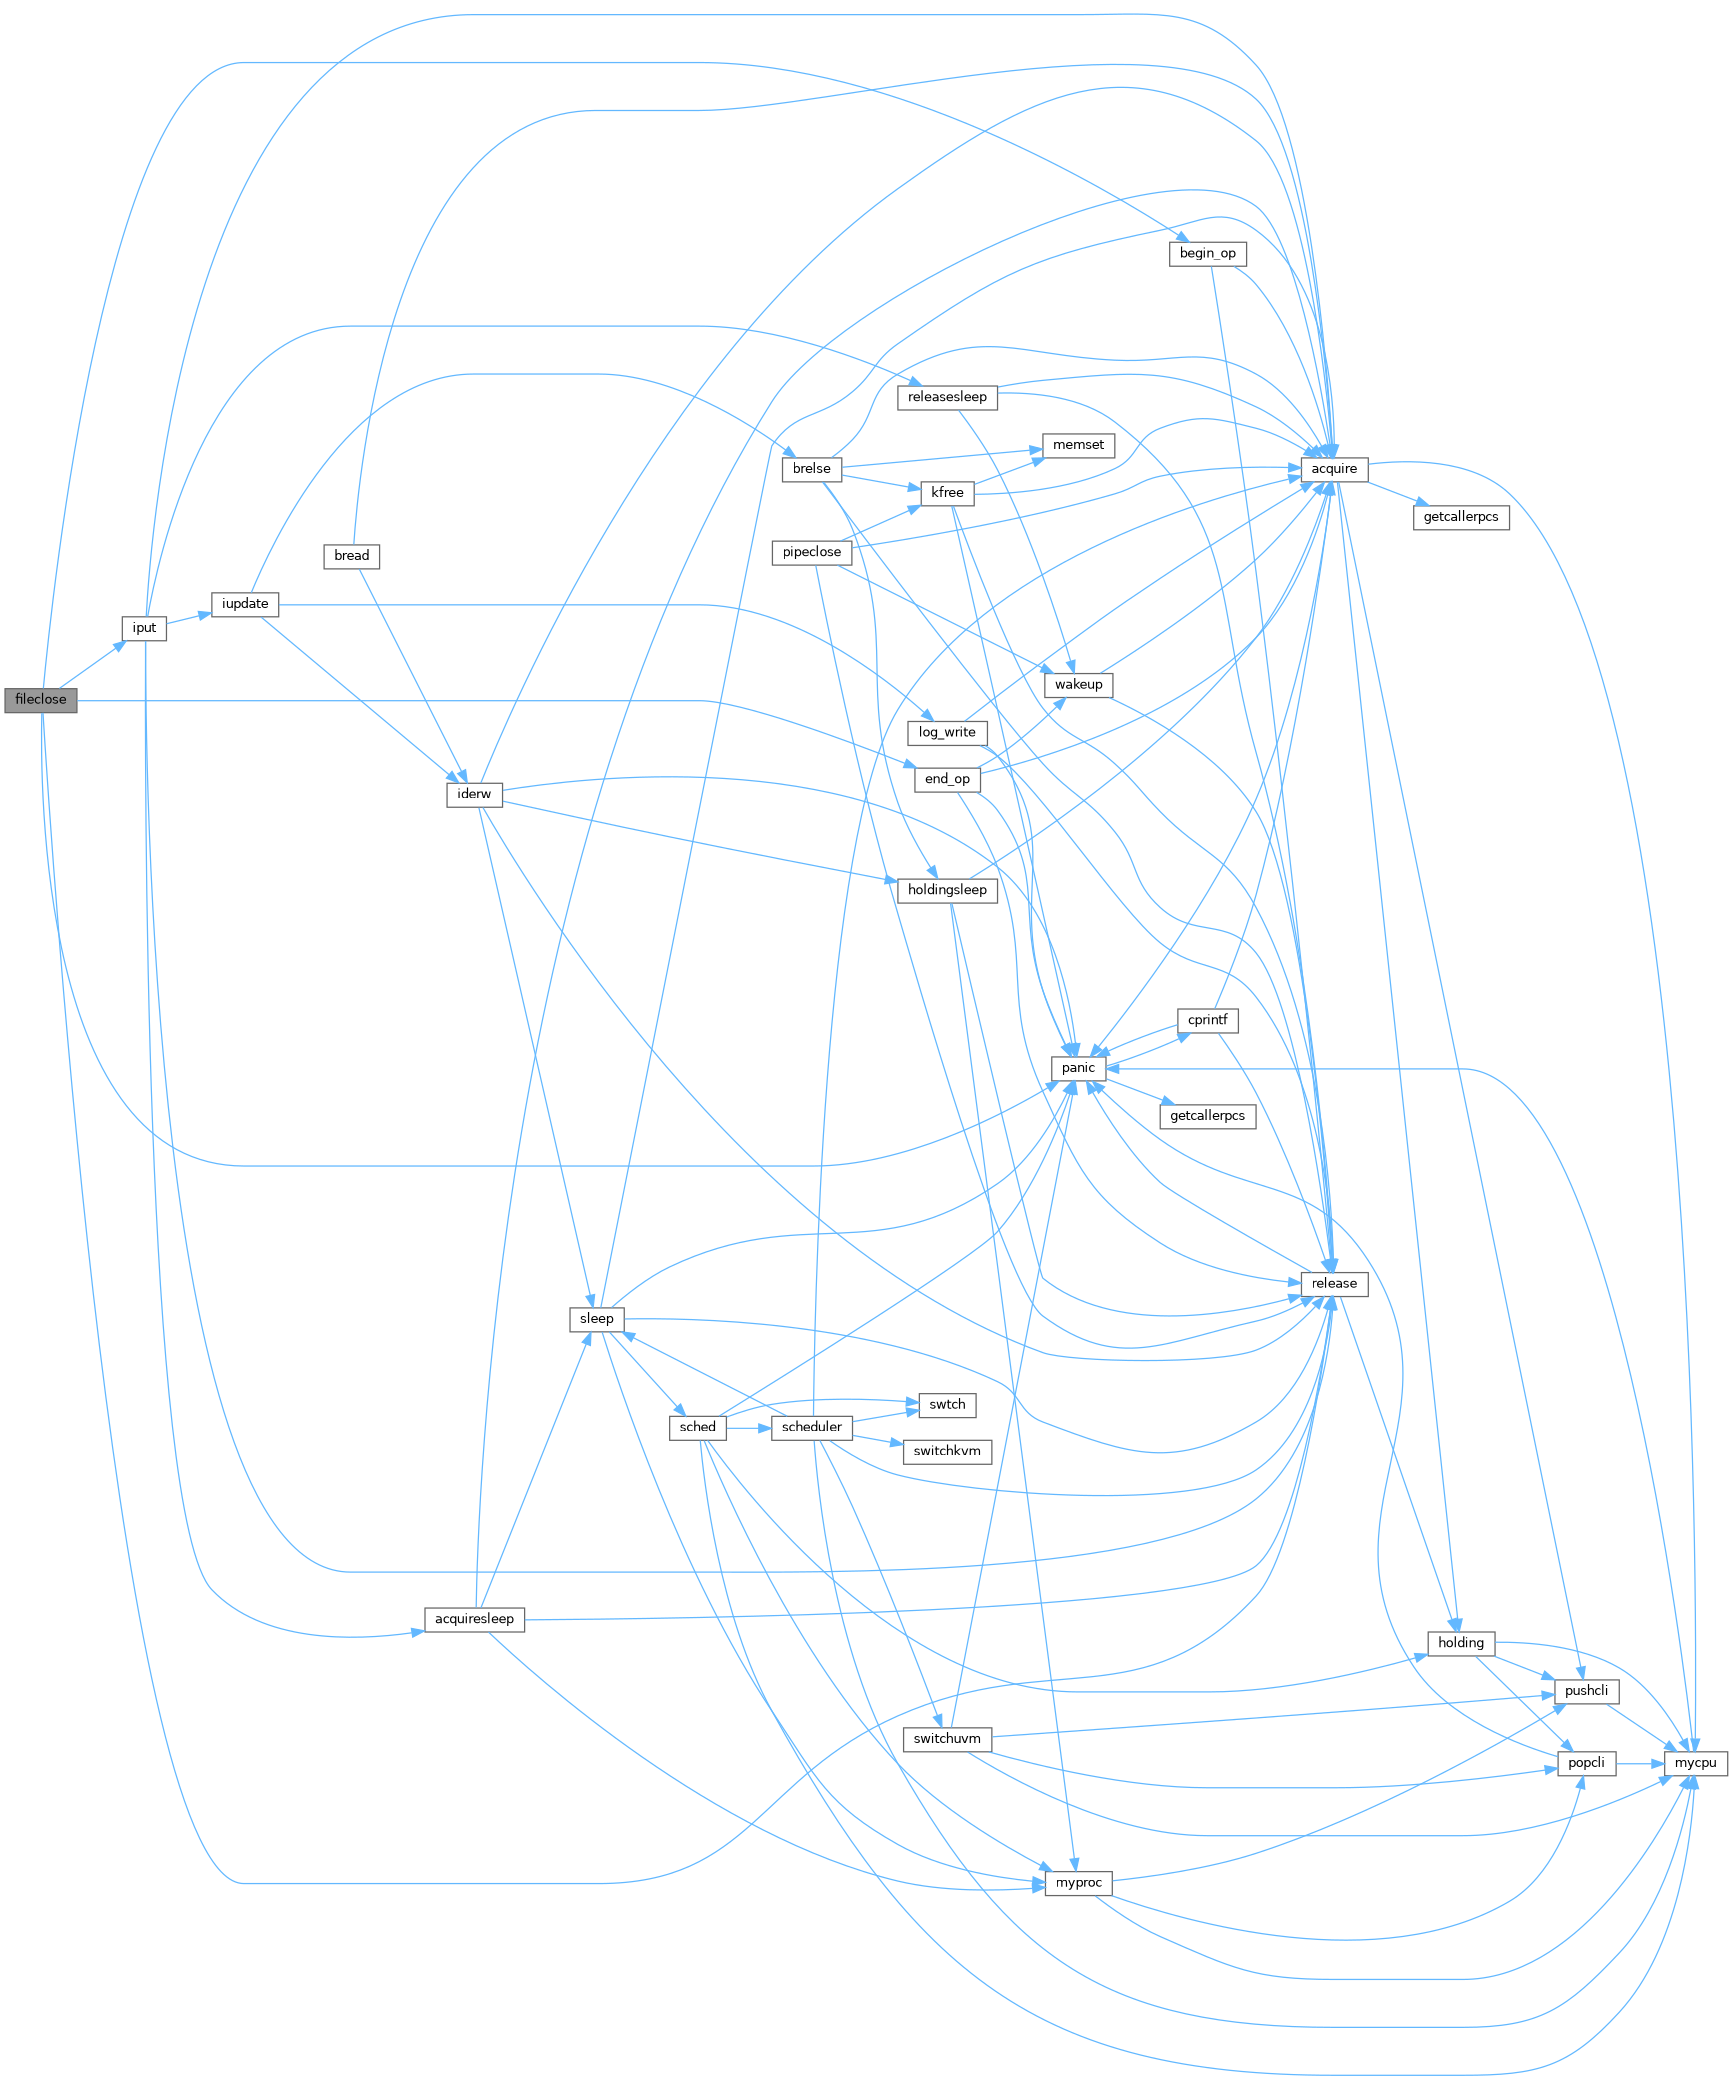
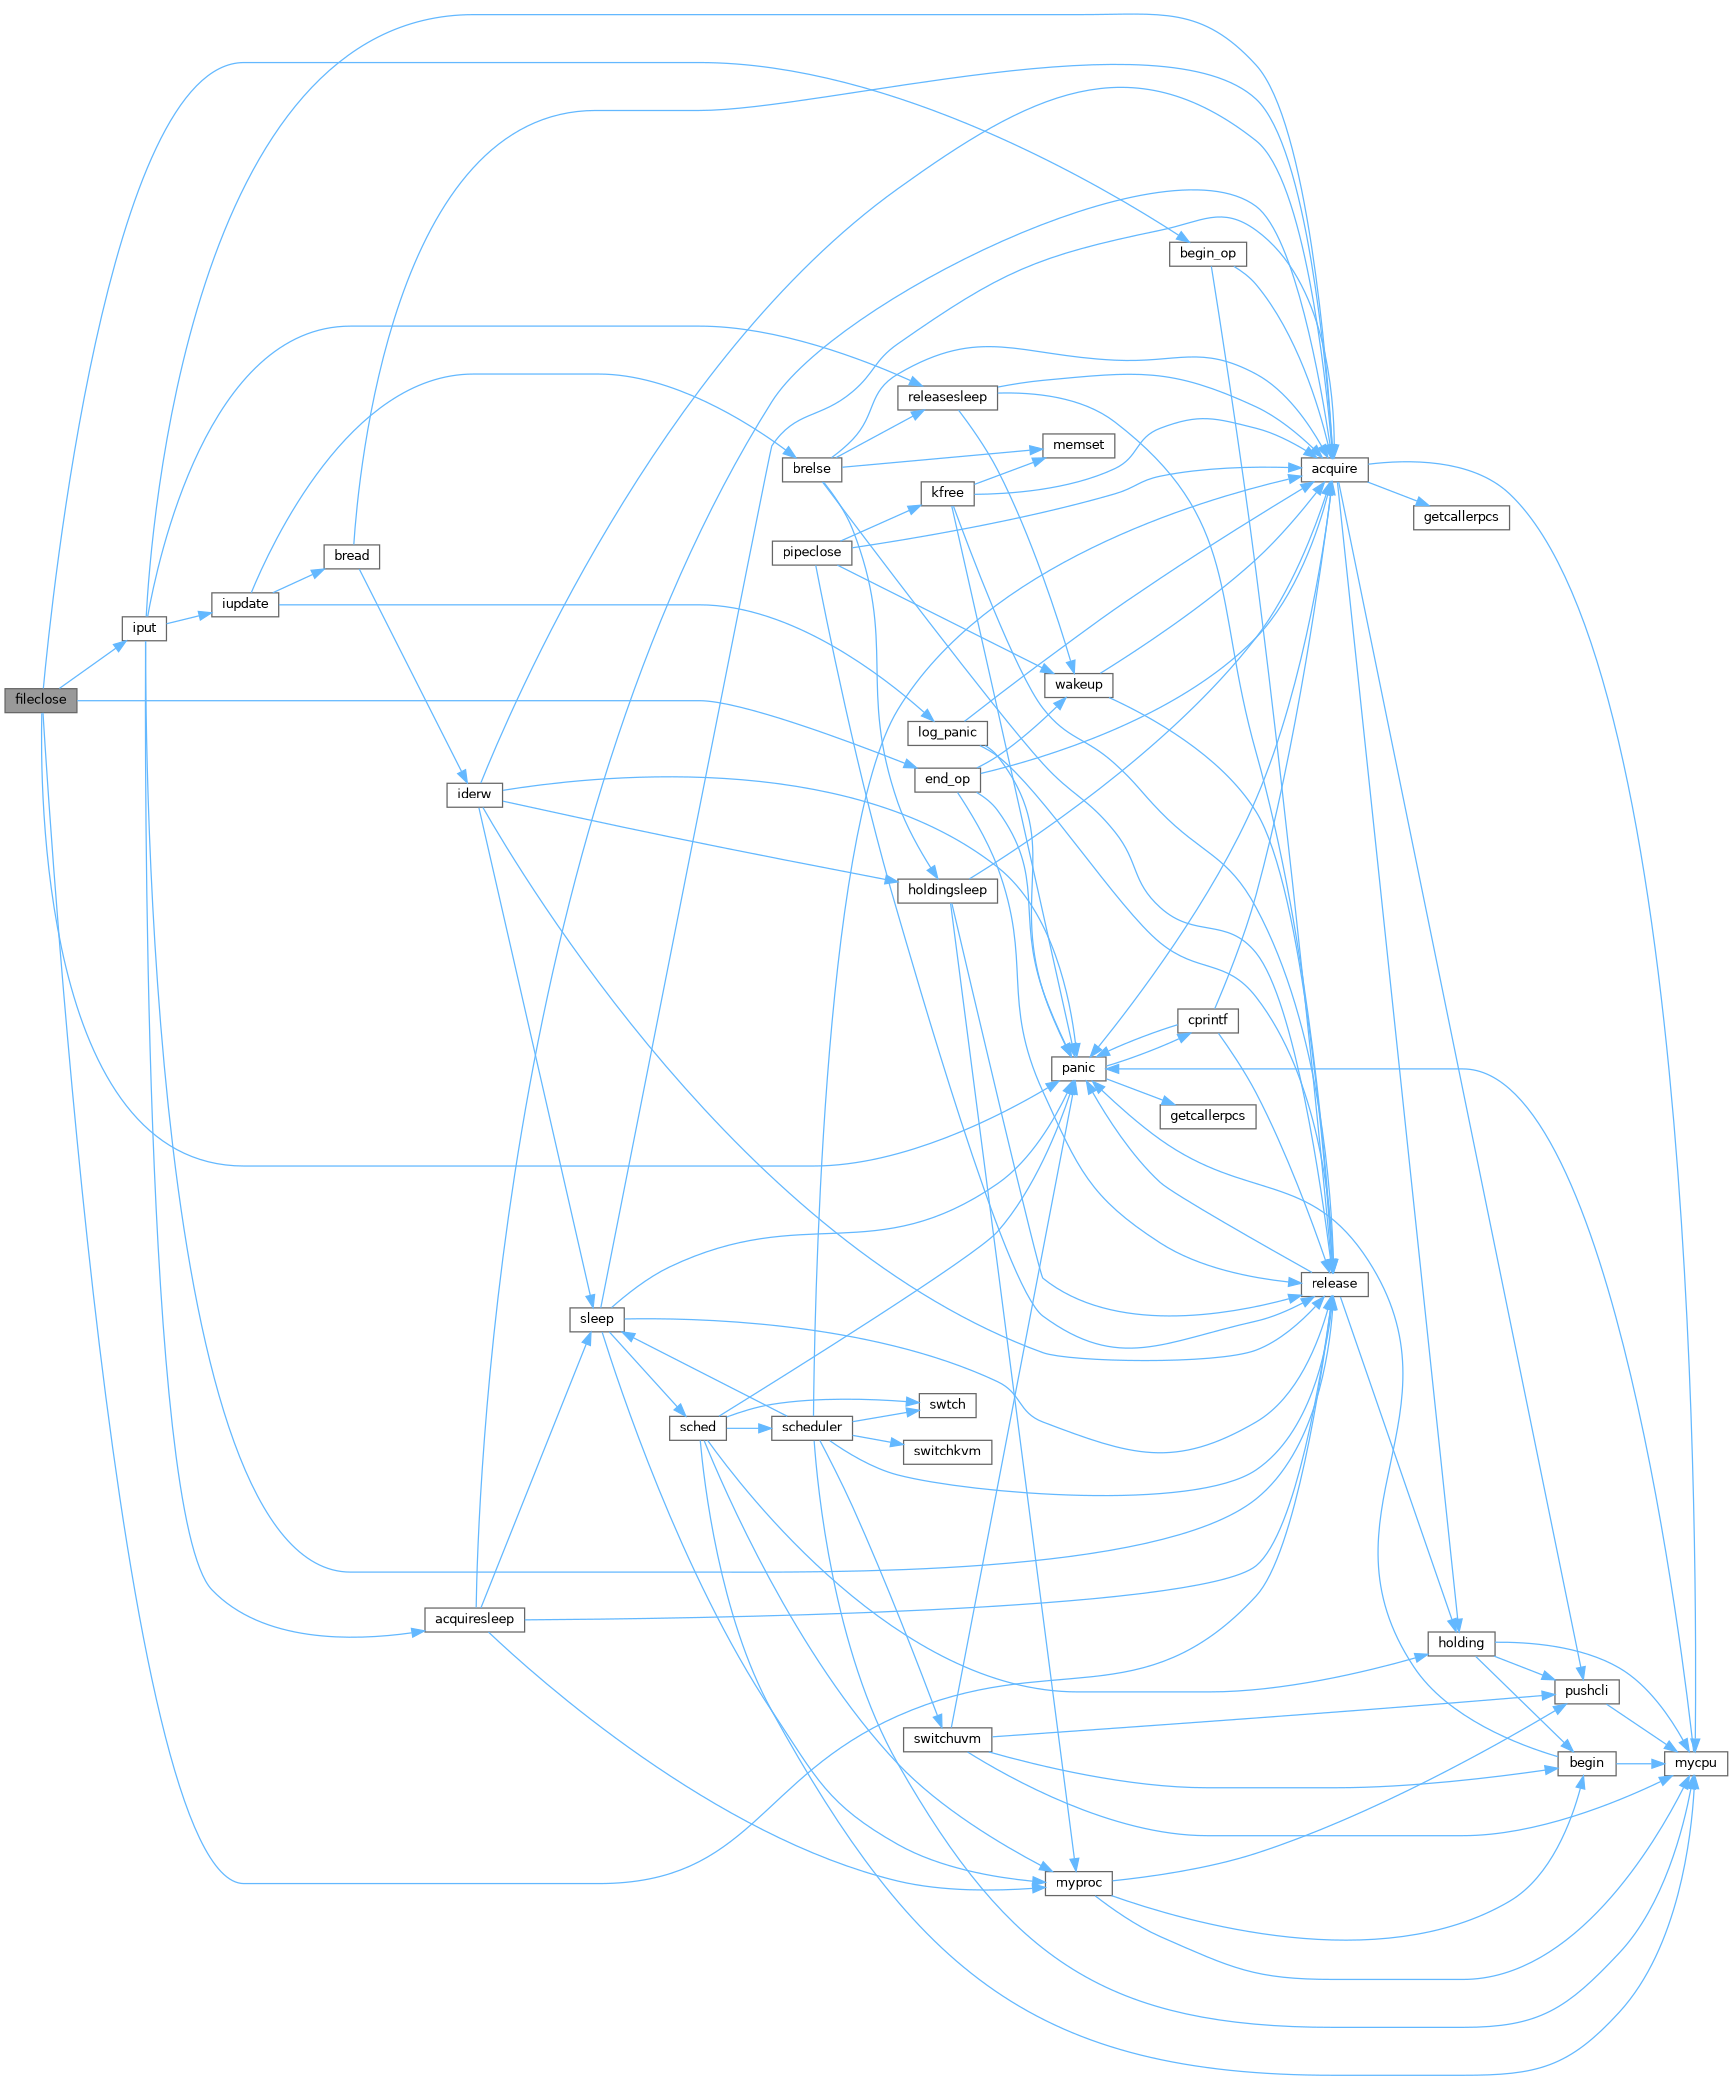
  digraph {
    rankdir=LR
    node [color=grey40 fillcolor=white fontname=Helvetica fontsize=10 shape=box style=filled]
    edge [color=steelblue1 fontname=Helvetica fontsize=10 labelfontname=Helvetica labelfontsize=10 style=solid]
    n1 [color=gray40 fillcolor=grey60 fontcolor=black height=0.2 label=fileclose width=0.4]
    n2 [height=0.2 label=panic width=0.4]
    n3 [height=0.2 label=release width=0.4]
    n4 [height=0.2 label=begin_op width=0.4]
    n5 [height=0.2 label=end_op width=0.4]
    n6 [height=0.2 label=iput width=0.4]
    n7 [height=0.2 label=acquire width=0.4]
    n8 [height=0.2 label=getcallerpcs width=0.4]
    n9 [height=0.2 label=holding width=0.4]
    n10 [height=0.2 label=mycpu width=0.4]
    n11 [height=0.2 label=pushcli width=0.4]
    n12 [height=0.2 label=cprintf width=0.4]
    n13 [height=0.2 label=getcallerpcs width=0.4]
    n14 [height=0.2 label=wakeup width=0.4]
    n15 [height=0.2 label=acquiresleep width=0.4]
    n16 [height=0.2 label=iupdate width=0.4]
    n17 [height=0.2 label=releasesleep width=0.4]
    n18 [height=0.2 label=pipeclose width=0.4]
    n19 [height=0.2 label=kfree width=0.4]
-   n20 [height=0.2 label=popcli width=0.4]
+   n20 [height=0.2 label=begin width=0.4]
    n21 [height=0.2 label=sleep width=0.4]
    n22 [height=0.2 label=myproc width=0.4]
    n23 [height=0.2 label=sched width=0.4]
    n24 [height=0.2 label=scheduler width=0.4]
    n25 [height=0.2 label=swtch width=0.4]
    n26 [height=0.2 label=switchkvm width=0.4]
    n27 [height=0.2 label=switchuvm width=0.4]
    n28 [height=0.2 label=bread width=0.4]
    n29 [height=0.2 label=brelse width=0.4]
-   n30 [height=0.2 label=log_write width=0.4]
+   n30 [height=0.2 label=log_panic width=0.4]
    n31 [height=0.2 label=iderw width=0.4]
    n32 [height=0.2 label=holdingsleep width=0.4]
    n33 [height=0.2 label=memset width=0.4]
    n1 -> n2
    n1 -> n3
    n1 -> n4
    n1 -> n5
    n1 -> n6
    n2 -> n12
    n2 -> n13
    n3 -> n2
    n3 -> n9
    n4 -> n3
    n4 -> n7
    n5 -> n2
    n5 -> n3
    n5 -> n7
    n5 -> n14
    n6 -> n3
    n6 -> n7
    n6 -> n15
    n6 -> n16
    n6 -> n17
    n7 -> n2
    n7 -> n8
    n7 -> n9
    n7 -> n10
    n7 -> n11
    n9 -> n10
    n9 -> n11
    n9 -> n20
    n10 -> n2
    n11 -> n10
    n12 -> n2
    n12 -> n3
    n12 -> n7
    n14 -> n3
    n14 -> n7
    n15 -> n3
    n15 -> n7
    n15 -> n21
    n15 -> n22
-   n16 -> n31
+   n16 -> n28
    n16 -> n29
    n16 -> n30
    n17 -> n3
    n17 -> n7
    n17 -> n14
    n18 -> n3
    n18 -> n7
    n18 -> n14
    n18 -> n19
    n19 -> n2
    n19 -> n3
    n19 -> n7
    n19 -> n33
    n20 -> n2
    n20 -> n10
    n21 -> n2
    n21 -> n3
    n21 -> n7
    n21 -> n22
    n21 -> n23
    n22 -> n10
    n22 -> n11
    n22 -> n20
    n23 -> n2
    n23 -> n9
    n23 -> n10
    n23 -> n22
    n23 -> n24
    n23 -> n25
    n24 -> n3
    n24 -> n7
    n24 -> n10
    n24 -> n21
    n24 -> n25
    n24 -> n26
    n24 -> n27
    n27 -> n2
    n27 -> n10
    n27 -> n11
    n27 -> n20
    n28 -> n7
    n28 -> n31
    n29 -> n3
    n29 -> n7
-   n29 -> n19
+   n29 -> n17
    n29 -> n32
    n29 -> n33
    n30 -> n2
    n30 -> n3
    n30 -> n7
    n31 -> n2
    n31 -> n3
    n31 -> n7
    n31 -> n21
    n31 -> n32
    n32 -> n3
    n32 -> n7
    n32 -> n22
  }
